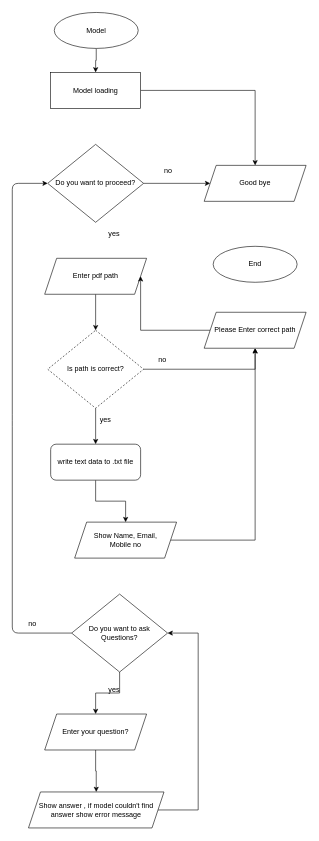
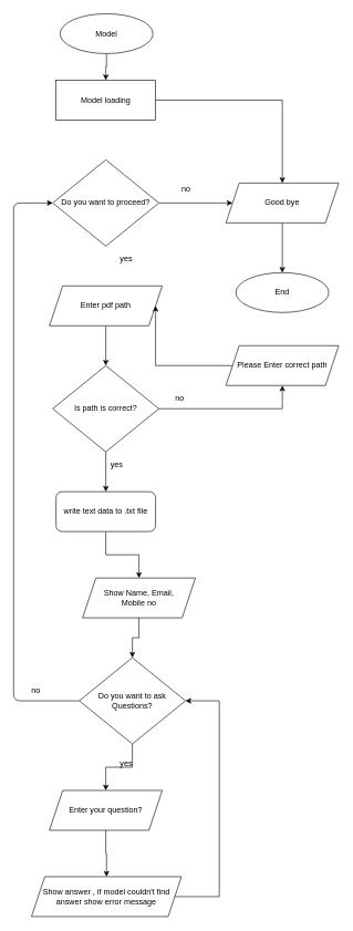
  <mxCell id="0" />
  <mxCell id="1" parent="0" />
  <mxCell id="2" value="" style="edgeStyle=orthogonalEdgeStyle;rounded=0;orthogonalLoop=1;jettySize=auto;html=1;" edge="1" parent="1" source="3" target="11"><mxGeometry relative="1" as="geometry" /></mxCell>
  <mxCell id="3" value="Model" style="ellipse;whiteSpace=wrap;html=1;" vertex="1" parent="1"><mxGeometry x="90" y="20" width="140" height="60" as="geometry" /></mxCell>
  <mxCell id="4" value="" style="edgeStyle=orthogonalEdgeStyle;rounded=0;orthogonalLoop=1;jettySize=auto;html=1;" edge="1" parent="1" source="5" target="24"><mxGeometry relative="1" as="geometry" /></mxCell>
  <mxCell id="5" value="Do you want to proceed?" style="rhombus;whiteSpace=wrap;html=1;" vertex="1" parent="1"><mxGeometry x="79" y="240" width="160" height="130" as="geometry" /></mxCell>
  <mxCell id="6" value="" style="edgeStyle=orthogonalEdgeStyle;rounded=0;orthogonalLoop=1;jettySize=auto;html=1;" edge="1" parent="1" source="7" target="9"><mxGeometry relative="1" as="geometry" /></mxCell>
  <mxCell id="7" value="Enter pdf path" style="shape=parallelogram;perimeter=parallelogramPerimeter;whiteSpace=wrap;html=1;fixedSize=1;" vertex="1" parent="1"><mxGeometry x="74" y="430" width="170" height="60" as="geometry" /></mxCell>
  <mxCell id="8" value="" style="edgeStyle=orthogonalEdgeStyle;rounded=0;orthogonalLoop=1;jettySize=auto;html=1;" edge="1" parent="1" source="9" target="13"><mxGeometry relative="1" as="geometry" /></mxCell>
- <mxCell id="9" value="Is path is correct?" style="rhombus;whiteSpace=wrap;html=1;dashed=1;" vertex="1" parent="1"><mxGeometry x="79" y="550" width="160" height="130" as="geometry" /></mxCell>
+ <mxCell id="9" value="Is path is correct?" style="rhombus;whiteSpace=wrap;html=1;" vertex="1" parent="1"><mxGeometry x="79" y="550" width="160" height="130" as="geometry" /></mxCell>
  <mxCell id="10" value="" style="edgeStyle=orthogonalEdgeStyle;rounded=0;orthogonalLoop=1;jettySize=auto;html=1;" edge="1" parent="1" source="11" target="24"><mxGeometry relative="1" as="geometry" /></mxCell>
  <mxCell id="11" value="Model loading" style="rounded=0;whiteSpace=wrap;html=1;" vertex="1" parent="1"><mxGeometry x="84" y="120" width="150" height="60" as="geometry" /></mxCell>
  <mxCell id="12" value="" style="edgeStyle=orthogonalEdgeStyle;rounded=0;orthogonalLoop=1;jettySize=auto;html=1;" edge="1" parent="1" source="13" target="16"><mxGeometry relative="1" as="geometry" /></mxCell>
  <mxCell id="13" value="write text data to .txt file" style="whiteSpace=wrap;html=1;rounded=1;" vertex="1" parent="1"><mxGeometry x="84" y="740" width="150" height="60" as="geometry" /></mxCell>
- <mxCell id="14" value="" style="edgeStyle=orthogonalEdgeStyle;rounded=0;orthogonalLoop=1;jettySize=auto;html=1;" edge="1" parent="1" source="16" target="32"><mxGeometry relative="1" as="geometry" /></mxCell>
+ <mxCell id="14" value="" style="edgeStyle=orthogonalEdgeStyle;rounded=0;orthogonalLoop=1;jettySize=auto;html=1;" edge="1" parent="1" source="16" target="18"><mxGeometry relative="1" as="geometry" /></mxCell>
  <mxCell id="15" value="" style="edgeStyle=orthogonalEdgeStyle;rounded=0;orthogonalLoop=1;jettySize=auto;html=1;entryX=0.5;entryY=1;entryDx=0;entryDy=0;exitX=1;exitY=0.5;exitDx=0;exitDy=0;" edge="1" parent="1" source="9" target="32"><mxGeometry relative="1" as="geometry"><mxPoint x="349" y="900" as="targetPoint" /></mxGeometry></mxCell>
  <mxCell id="16" value="Show Name, Email, &lt;br&gt;Mobile no" style="shape=parallelogram;perimeter=parallelogramPerimeter;whiteSpace=wrap;html=1;fixedSize=1;" vertex="1" parent="1"><mxGeometry x="124" y="870" width="170" height="60" as="geometry" /></mxCell>
  <mxCell id="17" value="" style="edgeStyle=orthogonalEdgeStyle;rounded=0;orthogonalLoop=1;jettySize=auto;html=1;" edge="1" parent="1" source="18" target="20"><mxGeometry relative="1" as="geometry" /></mxCell>
  <mxCell id="18" value="Do you want to ask Questions?" style="rhombus;whiteSpace=wrap;html=1;" vertex="1" parent="1"><mxGeometry x="119" y="990" width="160" height="130" as="geometry" /></mxCell>
  <mxCell id="19" value="" style="edgeStyle=orthogonalEdgeStyle;rounded=0;orthogonalLoop=1;jettySize=auto;html=1;" edge="1" parent="1" source="20" target="22"><mxGeometry relative="1" as="geometry" /></mxCell>
  <mxCell id="20" value="Enter your question?&lt;span style=&quot;color: rgba(0 , 0 , 0 , 0) ; font-family: monospace ; font-size: 0px&quot;&gt;%3CmxGraphModel%3E%3Croot%3E%3CmxCell%20id%3D%220%22%2F%3E%3CmxCell%20id%3D%221%22%20parent%3D%220%22%2F%3E%3CmxCell%20id%3D%222%22%20value%3D%22Show%20Name%2C%20Email%2C%20%26lt%3Bbr%26gt%3BMobile%20no%22%20style%3D%22shape%3Dparallelogram%3Bperimeter%3DparallelogramPerimeter%3BwhiteSpace%3Dwrap%3Bhtml%3D1%3BfixedSize%3D1%3B%22%20vertex%3D%221%22%20parent%3D%221%22%3E%3CmxGeometry%20x%3D%22250%22%20y%3D%22870%22%20width%3D%22170%22%20height%3D%2260%22%20as%3D%22geometry%22%2F%3E%3C%2FmxCell%3E%3C%2Froot%3E%3C%2FmxGraphModel%3E&lt;/span&gt;" style="shape=parallelogram;perimeter=parallelogramPerimeter;whiteSpace=wrap;html=1;fixedSize=1;" vertex="1" parent="1"><mxGeometry x="74" y="1190" width="170" height="60" as="geometry" /></mxCell>
  <mxCell id="21" value="" style="edgeStyle=orthogonalEdgeStyle;rounded=0;orthogonalLoop=1;jettySize=auto;html=1;entryX=1;entryY=0.5;entryDx=0;entryDy=0;" edge="1" parent="1" source="22" target="18"><mxGeometry relative="1" as="geometry"><mxPoint x="410" y="773.2" as="targetPoint" /><Array as="points"><mxPoint x="330" y="1350" /><mxPoint x="330" y="1055" /></Array></mxGeometry></mxCell>
  <mxCell id="22" value="Show answer , if model couldn't find answer show error message" style="shape=parallelogram;perimeter=parallelogramPerimeter;whiteSpace=wrap;html=1;fixedSize=1;" vertex="1" parent="1"><mxGeometry x="47" y="1320" width="226" height="60" as="geometry" /></mxCell>
+ <mxCell id="23" value="" style="edgeStyle=orthogonalEdgeStyle;rounded=0;orthogonalLoop=1;jettySize=auto;html=1;" edge="1" parent="1" source="24" target="25"><mxGeometry relative="1" as="geometry" /></mxCell>
  <mxCell id="24" value="Good bye" style="shape=parallelogram;perimeter=parallelogramPerimeter;whiteSpace=wrap;html=1;fixedSize=1;" vertex="1" parent="1"><mxGeometry x="340" y="275" width="170" height="60" as="geometry" /></mxCell>
  <mxCell id="25" value="End" style="ellipse;whiteSpace=wrap;html=1;" vertex="1" parent="1"><mxGeometry x="355" y="410" width="140" height="60" as="geometry" /></mxCell>
  <mxCell id="26" value="" style="endArrow=classic;html=1;exitX=0;exitY=0.5;exitDx=0;exitDy=0;entryX=0;entryY=0.5;entryDx=0;entryDy=0;" edge="1" parent="1" source="18" target="5"><mxGeometry width="50" height="50" relative="1" as="geometry"><mxPoint x="430" y="970" as="sourcePoint" /><mxPoint x="480" y="920" as="targetPoint" /><Array as="points"><mxPoint x="20" y="1055" /><mxPoint x="20" y="700" /><mxPoint x="20" y="305" /></Array></mxGeometry></mxCell>
  <mxCell id="27" value="no" style="text;html=1;strokeColor=none;fillColor=none;align=center;verticalAlign=middle;whiteSpace=wrap;rounded=0;" vertex="1" parent="1"><mxGeometry x="260" y="275" width="40" height="20" as="geometry" /></mxCell>
  <mxCell id="28" value="yes" style="text;html=1;strokeColor=none;fillColor=none;align=center;verticalAlign=middle;whiteSpace=wrap;rounded=0;" vertex="1" parent="1"><mxGeometry x="170" y="380" width="40" height="20" as="geometry" /></mxCell>
  <mxCell id="29" value="yes" style="text;html=1;strokeColor=none;fillColor=none;align=center;verticalAlign=middle;whiteSpace=wrap;rounded=0;" vertex="1" parent="1"><mxGeometry x="170" y="1140" width="40" height="20" as="geometry" /></mxCell>
  <mxCell id="30" value="no" style="text;html=1;strokeColor=none;fillColor=none;align=center;verticalAlign=middle;whiteSpace=wrap;rounded=0;" vertex="1" parent="1"><mxGeometry x="34" y="1030" width="40" height="20" as="geometry" /></mxCell>
  <mxCell id="31" value="" style="edgeStyle=orthogonalEdgeStyle;rounded=0;orthogonalLoop=1;jettySize=auto;html=1;entryX=1;entryY=0.5;entryDx=0;entryDy=0;" edge="1" parent="1" source="32" target="7"><mxGeometry relative="1" as="geometry"><mxPoint x="425" y="707" as="targetPoint" /></mxGeometry></mxCell>
  <mxCell id="32" value="Please Enter correct path" style="shape=parallelogram;perimeter=parallelogramPerimeter;whiteSpace=wrap;html=1;fixedSize=1;" vertex="1" parent="1"><mxGeometry x="340" y="520" width="170" height="60" as="geometry" /></mxCell>
  <mxCell id="33" value="no" style="text;html=1;align=center;verticalAlign=middle;resizable=0;points=[];autosize=1;strokeColor=none;fillColor=none;" vertex="1" parent="1"><mxGeometry x="255" y="590" width="30" height="20" as="geometry" /></mxCell>
  <mxCell id="34" value="yes" style="text;html=1;align=center;verticalAlign=middle;resizable=0;points=[];autosize=1;strokeColor=none;fillColor=none;" vertex="1" parent="1"><mxGeometry x="160" y="690" width="30" height="20" as="geometry" /></mxCell>
